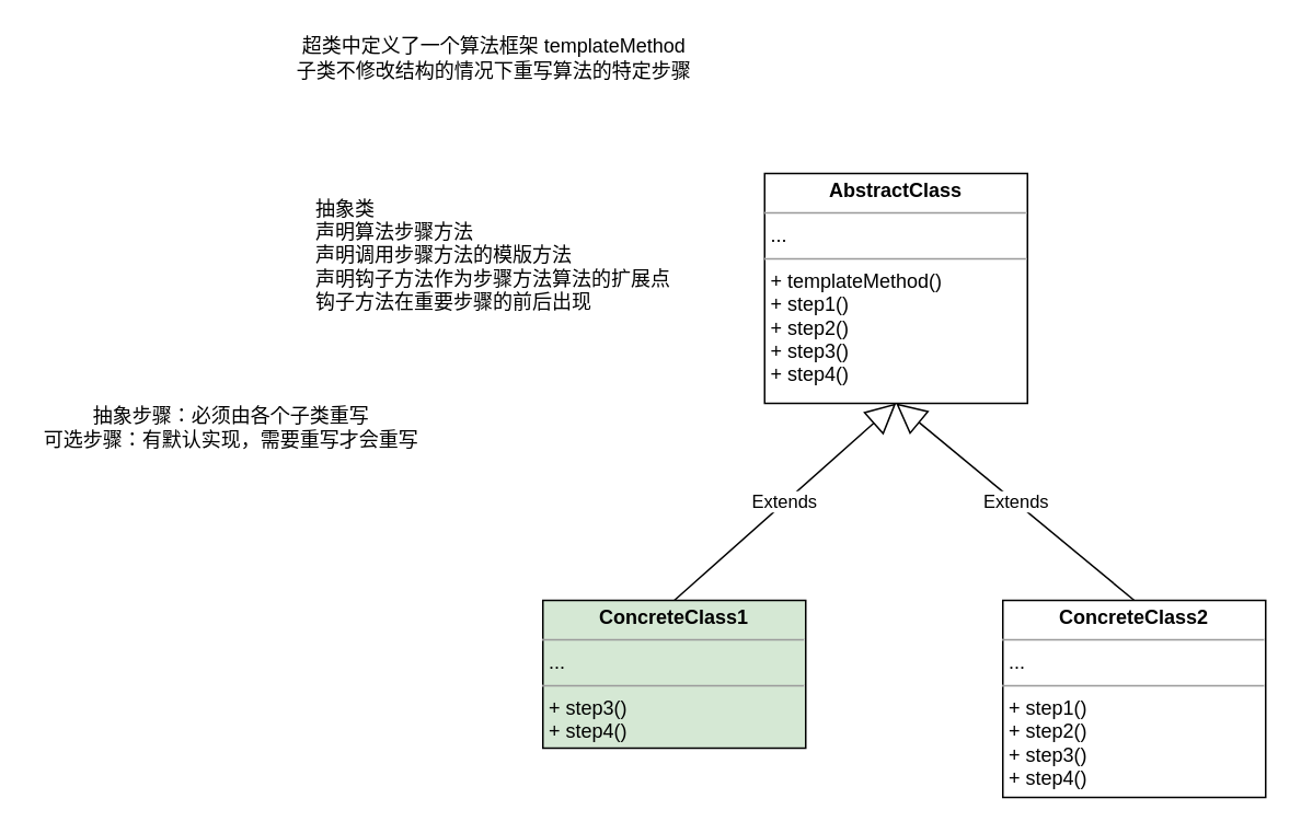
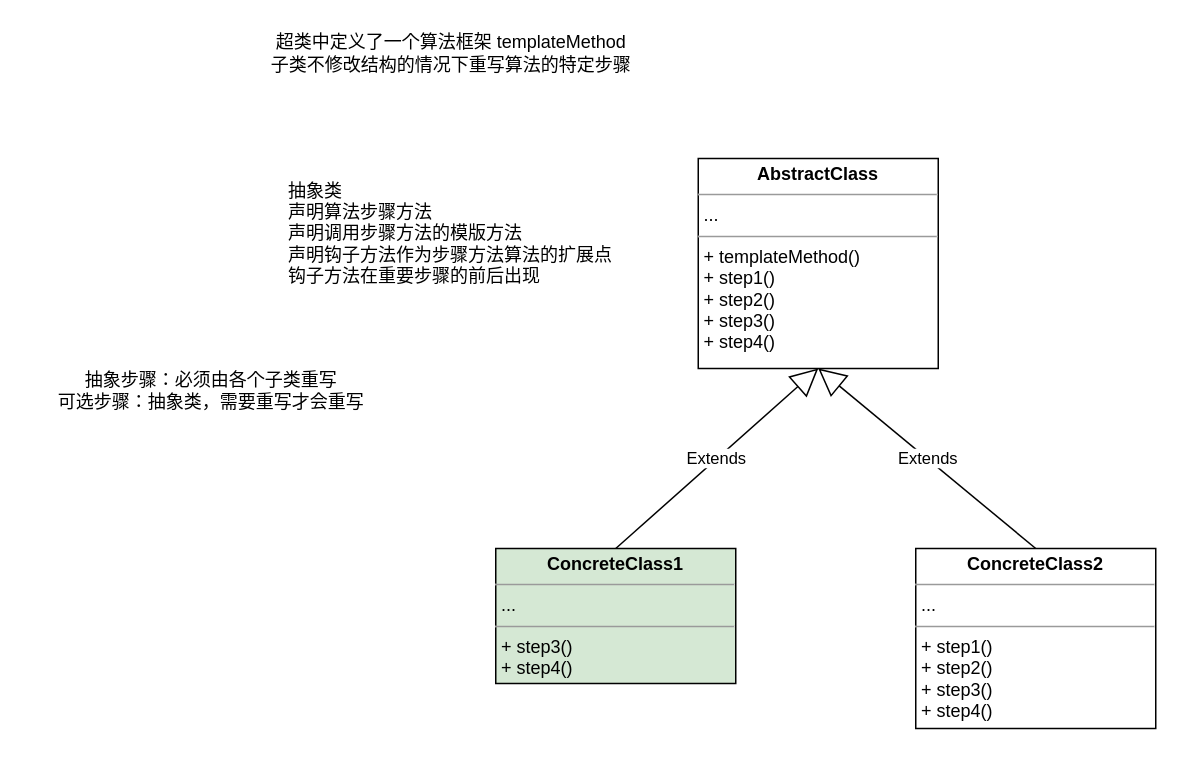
  <mxCell id="0" />
  <mxCell id="1" parent="0" />
  <mxCell id="2" value="&lt;p style=&quot;margin: 0px ; margin-top: 4px ; text-align: center&quot;&gt;&lt;b&gt;AbstractClass&lt;/b&gt;&lt;/p&gt;&lt;hr size=&quot;1&quot;&gt;&lt;p style=&quot;margin: 0px ; margin-left: 4px&quot;&gt;...&lt;/p&gt;&lt;hr size=&quot;1&quot;&gt;&lt;p style=&quot;margin: 0px ; margin-left: 4px&quot;&gt;+ templateMethod()&lt;/p&gt;&lt;p style=&quot;margin: 0px ; margin-left: 4px&quot;&gt;+ step1()&lt;/p&gt;&lt;p style=&quot;margin: 0px ; margin-left: 4px&quot;&gt;+ step2()&lt;br&gt;&lt;/p&gt;&lt;p style=&quot;margin: 0px ; margin-left: 4px&quot;&gt;+ step3()&lt;br&gt;&lt;/p&gt;&lt;p style=&quot;margin: 0px ; margin-left: 4px&quot;&gt;+ step4()&lt;br&gt;&lt;/p&gt;" style="verticalAlign=top;align=left;overflow=fill;fontSize=12;fontFamily=Helvetica;html=1;" vertex="1" parent="1"><mxGeometry x="465" y="105" width="160" height="140" as="geometry" /></mxCell>
  <mxCell id="3" value="&lt;p style=&quot;margin: 0px ; margin-top: 4px ; text-align: center&quot;&gt;&lt;b&gt;ConcreteClass1&lt;/b&gt;&lt;/p&gt;&lt;hr size=&quot;1&quot;&gt;&lt;p style=&quot;margin: 0px ; margin-left: 4px&quot;&gt;...&lt;/p&gt;&lt;hr size=&quot;1&quot;&gt;&lt;p style=&quot;margin: 0px ; margin-left: 4px&quot;&gt;&lt;span&gt;+ step3()&lt;/span&gt;&lt;br&gt;&lt;/p&gt;&lt;p style=&quot;margin: 0px ; margin-left: 4px&quot;&gt;+ step4()&lt;br&gt;&lt;/p&gt;" style="verticalAlign=top;align=left;overflow=fill;fontSize=12;fontFamily=Helvetica;html=1;fillColor=#d5e8d4;" vertex="1" parent="1"><mxGeometry x="330" y="365" width="160" height="90" as="geometry" /></mxCell>
  <mxCell id="4" value="&lt;p style=&quot;margin: 0px ; margin-top: 4px ; text-align: center&quot;&gt;&lt;b&gt;ConcreteClass2&lt;/b&gt;&lt;/p&gt;&lt;hr size=&quot;1&quot;&gt;&lt;p style=&quot;margin: 0px ; margin-left: 4px&quot;&gt;...&lt;/p&gt;&lt;hr size=&quot;1&quot;&gt;&lt;p style=&quot;margin: 0px ; margin-left: 4px&quot;&gt;&lt;span&gt;+ step1()&lt;/span&gt;&lt;br&gt;&lt;/p&gt;&lt;p style=&quot;margin: 0px ; margin-left: 4px&quot;&gt;+ step2()&lt;br&gt;&lt;/p&gt;&lt;p style=&quot;margin: 0px ; margin-left: 4px&quot;&gt;+ step3()&lt;br&gt;&lt;/p&gt;&lt;p style=&quot;margin: 0px ; margin-left: 4px&quot;&gt;+ step4()&lt;br&gt;&lt;/p&gt;" style="verticalAlign=top;align=left;overflow=fill;fontSize=12;fontFamily=Helvetica;html=1;" vertex="1" parent="1"><mxGeometry x="610" y="365" width="160" height="120" as="geometry" /></mxCell>
  <mxCell id="5" value="Extends" style="endArrow=block;endSize=16;endFill=0;html=1;rounded=0;exitX=0.5;exitY=0;exitDx=0;exitDy=0;entryX=0.5;entryY=1;entryDx=0;entryDy=0;" edge="1" parent="1" source="4" target="2"><mxGeometry width="160" relative="1" as="geometry"><mxPoint x="390" y="205" as="sourcePoint" /><mxPoint x="550" y="205" as="targetPoint" /></mxGeometry></mxCell>
  <mxCell id="6" value="Extends" style="endArrow=block;endSize=16;endFill=0;html=1;rounded=0;exitX=0.5;exitY=0;exitDx=0;exitDy=0;entryX=0.5;entryY=1;entryDx=0;entryDy=0;" edge="1" parent="1" source="3" target="2"><mxGeometry width="160" relative="1" as="geometry"><mxPoint x="240" y="245" as="sourcePoint" /><mxPoint x="400" y="245" as="targetPoint" /></mxGeometry></mxCell>
  <mxCell id="7" value="抽象类&lt;br&gt;声明算法步骤方法&lt;br&gt;声明调用步骤方法的模版方法&lt;br&gt;声明钩子方法作为步骤方法算法的扩展点&lt;br&gt;钩子方法在重要步骤的前后出现" style="text;html=1;align=left;verticalAlign=middle;resizable=0;points=[];autosize=1;strokeColor=none;fillColor=none;" vertex="1" parent="1"><mxGeometry x="190" y="115" width="230" height="80" as="geometry" /></mxCell>
- <mxCell id="8" value="抽象步骤：必须由各个子类重写&lt;br&gt;可选步骤：有默认实现，需要重写才会重写" style="text;html=1;align=center;verticalAlign=middle;resizable=0;points=[];autosize=1;strokeColor=none;fillColor=none;" vertex="1" parent="1"><mxGeometry x="20" y="245" width="240" height="30" as="geometry" /></mxCell>
+ <mxCell id="8" value="抽象步骤：必须由各个子类重写&lt;br&gt;可选步骤：抽象类，需要重写才会重写" style="text;html=1;align=center;verticalAlign=middle;resizable=0;points=[];autosize=1;strokeColor=none;fillColor=none;" vertex="1" parent="1"><mxGeometry x="20" y="245" width="240" height="30" as="geometry" /></mxCell>
  <mxCell id="9" value="超类中定义了一个算法框架 templateMethod&lt;br&gt;子类不修改结构的情况下重写算法的特定步骤" style="text;html=1;align=center;verticalAlign=middle;resizable=0;points=[];autosize=1;strokeColor=none;fillColor=none;" vertex="1" parent="1"><mxGeometry x="170" y="20" width="260" height="30" as="geometry" /></mxCell>
